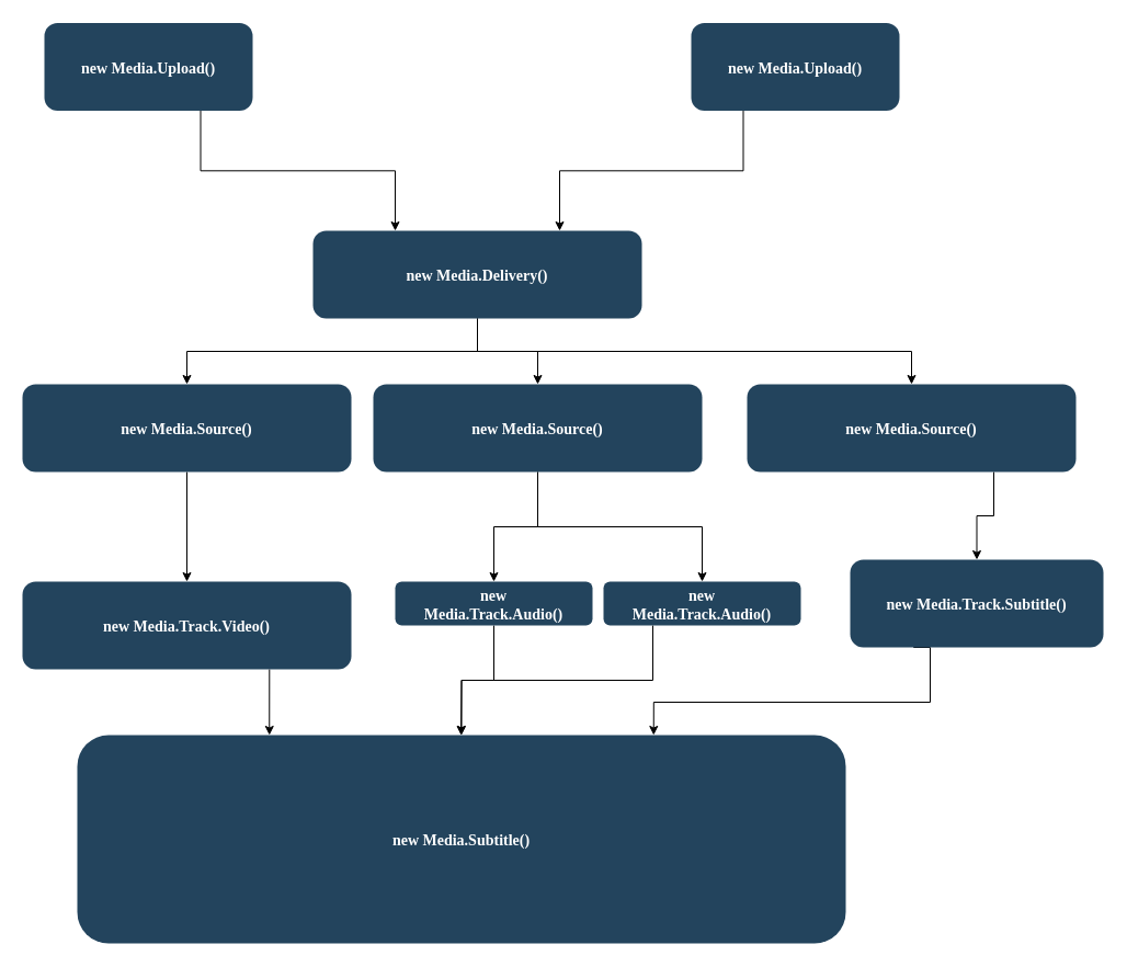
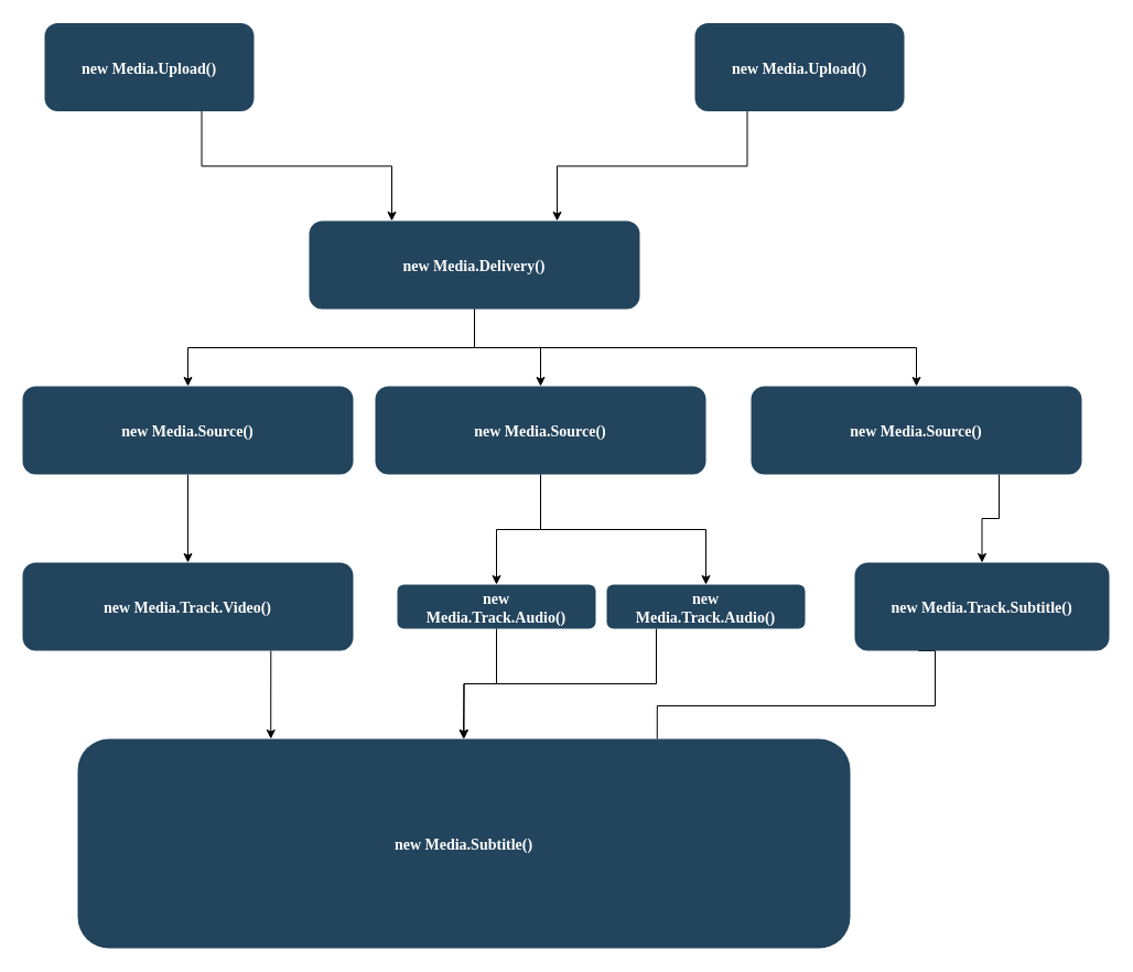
  <mxCell id="0" />
  <mxCell id="1" parent="0" />
  <mxCell id="2" value="" style="edgeStyle=orthogonalEdgeStyle;rounded=0;orthogonalLoop=1;jettySize=auto;html=1;" edge="1" parent="1" source="5" target="18"><mxGeometry relative="1" as="geometry" /></mxCell>
  <mxCell id="3" value="" style="edgeStyle=orthogonalEdgeStyle;rounded=0;orthogonalLoop=1;jettySize=auto;html=1;" edge="1" parent="1" source="5" target="12"><mxGeometry relative="1" as="geometry" /></mxCell>
  <mxCell id="4" style="edgeStyle=orthogonalEdgeStyle;rounded=0;orthogonalLoop=1;jettySize=auto;html=1;exitX=0.5;exitY=1;exitDx=0;exitDy=0;entryX=0.5;entryY=0;entryDx=0;entryDy=0;" edge="1" parent="1" source="5" target="7"><mxGeometry relative="1" as="geometry" /></mxCell>
- <mxCell id="5" value="new Media.Delivery()" style="rounded=1;fillColor=#23445D;gradientColor=none;strokeColor=none;fontColor=#FFFFFF;fontStyle=1;fontFamily=Tahoma;fontSize=14" parent="1" vertex="1"><mxGeometry x="285" y="210" width="300" height="80" as="geometry" /></mxCell>
+ <mxCell id="5" value="new Media.Delivery()" style="rounded=1;fillColor=#23445D;gradientColor=none;strokeColor=none;fontColor=#FFFFFF;fontStyle=1;fontFamily=Tahoma;fontSize=14" parent="1" vertex="1"><mxGeometry x="280" y="200" width="300" height="80" as="geometry" /></mxCell>
  <mxCell id="6" style="edgeStyle=orthogonalEdgeStyle;rounded=0;orthogonalLoop=1;jettySize=auto;html=1;exitX=0.75;exitY=1;exitDx=0;exitDy=0;entryX=0.5;entryY=0;entryDx=0;entryDy=0;" edge="1" parent="1" source="7" target="9"><mxGeometry relative="1" as="geometry" /></mxCell>
  <mxCell id="7" value="new Media.Source()" style="rounded=1;fillColor=#23445D;gradientColor=none;strokeColor=none;fontColor=#FFFFFF;fontStyle=1;fontFamily=Tahoma;fontSize=14" vertex="1" parent="1"><mxGeometry x="681" y="350" width="300" height="80" as="geometry" /></mxCell>
- <mxCell id="8" style="edgeStyle=orthogonalEdgeStyle;rounded=0;orthogonalLoop=1;jettySize=auto;html=1;exitX=0.25;exitY=1;exitDx=0;exitDy=0;entryX=0.75;entryY=0;entryDx=0;entryDy=0;" edge="1" parent="1" source="9" target="21"><mxGeometry relative="1" as="geometry"><mxPoint x="580" y="669" as="targetPoint" /><Array as="points"><mxPoint x="848" y="640" /><mxPoint x="596" y="640" /></Array></mxGeometry></mxCell>
+ <mxCell id="8" style="edgeStyle=orthogonalEdgeStyle;rounded=0;orthogonalLoop=1;jettySize=auto;html=1;exitX=0.25;exitY=1;exitDx=0;exitDy=0;entryX=0.75;entryY=0;entryDx=0;entryDy=0;endArrow=none;" edge="1" parent="1" source="9" target="21"><mxGeometry relative="1" as="geometry"><mxPoint x="580" y="669" as="targetPoint" /><Array as="points"><mxPoint x="848" y="640" /><mxPoint x="596" y="640" /></Array></mxGeometry></mxCell>
  <mxCell id="9" value="new Media.Track.Subtitle()" style="rounded=1;fillColor=#23445D;gradientColor=none;strokeColor=none;fontColor=#FFFFFF;fontStyle=1;fontFamily=Tahoma;fontSize=14" vertex="1" parent="1"><mxGeometry x="775" y="510" width="231" height="80" as="geometry" /></mxCell>
  <mxCell id="10" value="" style="edgeStyle=orthogonalEdgeStyle;rounded=0;orthogonalLoop=1;jettySize=auto;html=1;" edge="1" parent="1" source="12" target="16"><mxGeometry relative="1" as="geometry" /></mxCell>
  <mxCell id="11" value="" style="edgeStyle=orthogonalEdgeStyle;rounded=0;orthogonalLoop=1;jettySize=auto;html=1;" edge="1" parent="1" source="12" target="14"><mxGeometry relative="1" as="geometry" /></mxCell>
  <mxCell id="12" value="new Media.Source()" style="rounded=1;fillColor=#23445D;gradientColor=none;strokeColor=none;fontColor=#FFFFFF;fontStyle=1;fontFamily=Tahoma;fontSize=14" vertex="1" parent="1"><mxGeometry x="340" y="350" width="300" height="80" as="geometry" /></mxCell>
  <mxCell id="13" style="edgeStyle=orthogonalEdgeStyle;rounded=0;orthogonalLoop=1;jettySize=auto;html=1;exitX=0.25;exitY=1;exitDx=0;exitDy=0;" edge="1" parent="1" source="14"><mxGeometry relative="1" as="geometry"><mxPoint x="420" y="670" as="targetPoint" /></mxGeometry></mxCell>
  <mxCell id="14" value="new&#10;Media.Track.Audio()" style="rounded=1;fillColor=#23445D;gradientColor=none;strokeColor=none;fontColor=#FFFFFF;fontStyle=1;fontFamily=Tahoma;fontSize=14" vertex="1" parent="1"><mxGeometry x="550" y="530" width="180" height="40" as="geometry" /></mxCell>
  <mxCell id="15" style="edgeStyle=orthogonalEdgeStyle;rounded=0;orthogonalLoop=1;jettySize=auto;html=1;exitX=0.5;exitY=1;exitDx=0;exitDy=0;" edge="1" parent="1" source="16" target="21"><mxGeometry relative="1" as="geometry" /></mxCell>
  <mxCell id="16" value="new&#10;Media.Track.Audio()" style="rounded=1;fillColor=#23445D;gradientColor=none;strokeColor=none;fontColor=#FFFFFF;fontStyle=1;fontFamily=Tahoma;fontSize=14" vertex="1" parent="1"><mxGeometry x="360" y="530" width="180" height="40" as="geometry" /></mxCell>
  <mxCell id="17" value="" style="edgeStyle=orthogonalEdgeStyle;rounded=0;orthogonalLoop=1;jettySize=auto;html=1;" edge="1" parent="1" source="18" target="20"><mxGeometry relative="1" as="geometry" /></mxCell>
  <mxCell id="18" value="new Media.Source()" style="rounded=1;fillColor=#23445D;gradientColor=none;strokeColor=none;fontColor=#FFFFFF;fontStyle=1;fontFamily=Tahoma;fontSize=14" vertex="1" parent="1"><mxGeometry x="20" y="350" width="300" height="80" as="geometry" /></mxCell>
  <mxCell id="19" style="edgeStyle=orthogonalEdgeStyle;rounded=0;orthogonalLoop=1;jettySize=auto;html=1;exitX=0.75;exitY=1;exitDx=0;exitDy=0;entryX=0.25;entryY=0;entryDx=0;entryDy=0;" edge="1" parent="1" source="20" target="21"><mxGeometry relative="1" as="geometry"><Array as="points"><mxPoint x="245" y="670" /></Array></mxGeometry></mxCell>
- <mxCell id="20" value="new Media.Track.Video()" style="rounded=1;fillColor=#23445D;gradientColor=none;strokeColor=none;fontColor=#FFFFFF;fontStyle=1;fontFamily=Tahoma;fontSize=14" vertex="1" parent="1"><mxGeometry x="20" y="530" width="300" height="80" as="geometry" /></mxCell>
+ <mxCell id="20" value="new Media.Track.Video()" style="rounded=1;fillColor=#23445D;gradientColor=none;strokeColor=none;fontColor=#FFFFFF;fontStyle=1;fontFamily=Tahoma;fontSize=14" vertex="1" parent="1"><mxGeometry x="20" y="510" width="300" height="80" as="geometry" /></mxCell>
  <mxCell id="21" value="new Media.Subtitle()" style="rounded=1;fillColor=#23445D;gradientColor=none;strokeColor=none;fontColor=#FFFFFF;fontStyle=1;fontFamily=Tahoma;fontSize=14" vertex="1" parent="1"><mxGeometry x="70" y="670" width="701" height="190" as="geometry" /></mxCell>
  <mxCell id="22" style="edgeStyle=orthogonalEdgeStyle;rounded=0;orthogonalLoop=1;jettySize=auto;html=1;exitX=0.75;exitY=1;exitDx=0;exitDy=0;entryX=0.25;entryY=0;entryDx=0;entryDy=0;" edge="1" parent="1" source="23" target="5"><mxGeometry relative="1" as="geometry" /></mxCell>
  <mxCell id="23" value="new Media.Upload()" style="rounded=1;fillColor=#23445D;gradientColor=none;strokeColor=none;fontColor=#FFFFFF;fontStyle=1;fontFamily=Tahoma;fontSize=14" vertex="1" parent="1"><mxGeometry x="40" y="20.5" width="190" height="80" as="geometry" /></mxCell>
  <mxCell id="24" style="edgeStyle=orthogonalEdgeStyle;rounded=0;orthogonalLoop=1;jettySize=auto;html=1;exitX=0.25;exitY=1;exitDx=0;exitDy=0;entryX=0.75;entryY=0;entryDx=0;entryDy=0;" edge="1" parent="1" source="25" target="5"><mxGeometry relative="1" as="geometry" /></mxCell>
  <mxCell id="25" value="new Media.Upload()" style="rounded=1;fillColor=#23445D;gradientColor=none;strokeColor=none;fontColor=#FFFFFF;fontStyle=1;fontFamily=Tahoma;fontSize=14" vertex="1" parent="1"><mxGeometry x="630" y="20.5" width="190" height="80" as="geometry" /></mxCell>
